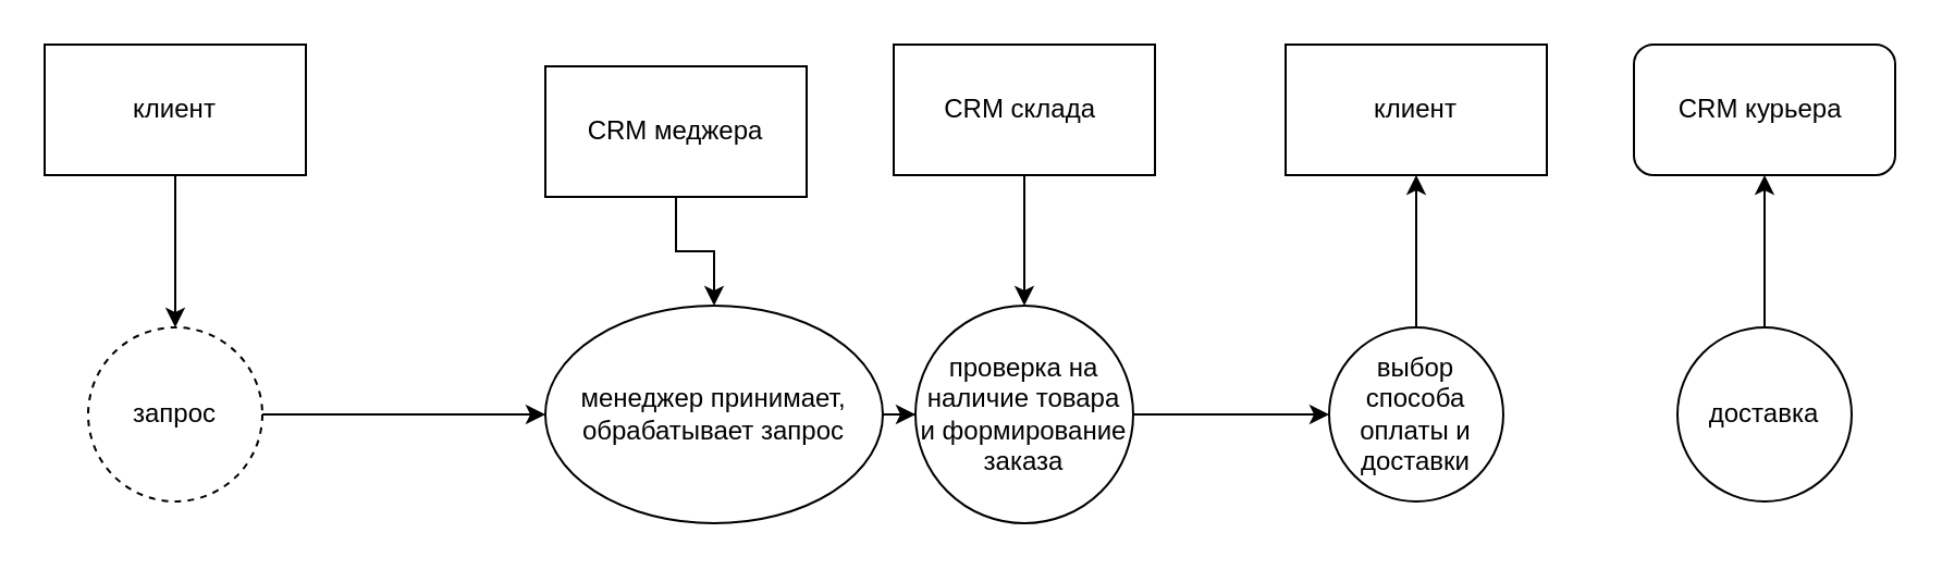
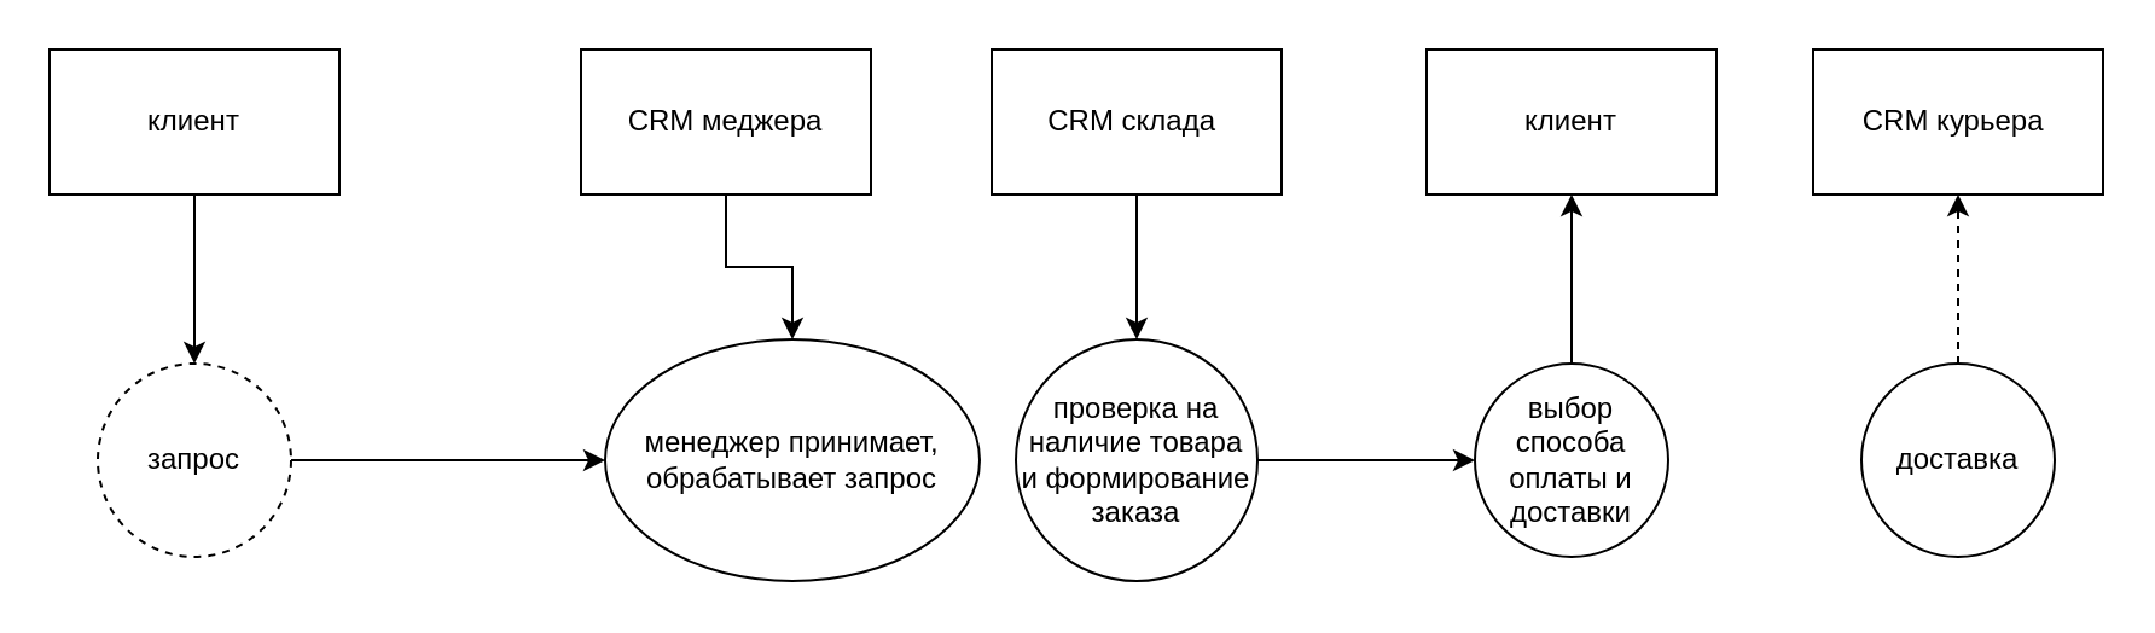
  <mxCell id="0" />
  <mxCell id="1" parent="0" />
  <mxCell id="2" value="" style="edgeStyle=orthogonalEdgeStyle;rounded=0;orthogonalLoop=1;jettySize=auto;html=1;" edge="1" parent="1" source="3" target="7"><mxGeometry relative="1" as="geometry" /></mxCell>
  <mxCell id="3" value="клиент" style="whiteSpace=wrap;html=1;" vertex="1" parent="1"><mxGeometry x="20" y="20" width="120" height="60" as="geometry" /></mxCell>
  <mxCell id="4" value="" style="edgeStyle=orthogonalEdgeStyle;rounded=0;orthogonalLoop=1;jettySize=auto;html=1;" edge="1" parent="1" source="5" target="9"><mxGeometry relative="1" as="geometry" /></mxCell>
- <mxCell id="5" value="CRM меджера" style="whiteSpace=wrap;html=1;" vertex="1" parent="1"><mxGeometry x="250" y="30" width="120" height="60" as="geometry" /></mxCell>
+ <mxCell id="5" value="CRM меджера" style="whiteSpace=wrap;html=1;" vertex="1" parent="1"><mxGeometry x="240" y="20" width="120" height="60" as="geometry" /></mxCell>
  <mxCell id="6" value="" style="edgeStyle=orthogonalEdgeStyle;rounded=0;orthogonalLoop=1;jettySize=auto;html=1;entryX=0;entryY=0.5;entryDx=0;entryDy=0;" edge="1" parent="1" source="7" target="9"><mxGeometry relative="1" as="geometry"><mxPoint x="240" y="190" as="targetPoint" /></mxGeometry></mxCell>
  <mxCell id="7" value="запрос" style="ellipse;whiteSpace=wrap;html=1;dashed=1;" vertex="1" parent="1"><mxGeometry x="40" y="150" width="80" height="80" as="geometry" /></mxCell>
- <mxCell id="8" value="" style="edgeStyle=orthogonalEdgeStyle;rounded=0;orthogonalLoop=1;jettySize=auto;html=1;" edge="1" parent="1" source="9" target="11"><mxGeometry relative="1" as="geometry" /></mxCell>
  <mxCell id="9" value="менеджер принимает, обрабатывает запрос" style="ellipse;whiteSpace=wrap;html=1;" vertex="1" parent="1"><mxGeometry x="250" y="140" width="155" height="100" as="geometry" /></mxCell>
  <mxCell id="10" value="" style="edgeStyle=orthogonalEdgeStyle;rounded=0;orthogonalLoop=1;jettySize=auto;html=1;" edge="1" parent="1" source="11" target="15"><mxGeometry relative="1" as="geometry" /></mxCell>
  <mxCell id="11" value="проверка на наличие товара и формирование заказа" style="ellipse;whiteSpace=wrap;html=1;" vertex="1" parent="1"><mxGeometry x="420" y="140" width="100" height="100" as="geometry" /></mxCell>
  <mxCell id="12" value="" style="edgeStyle=orthogonalEdgeStyle;rounded=0;orthogonalLoop=1;jettySize=auto;html=1;" edge="1" parent="1" source="13" target="11"><mxGeometry relative="1" as="geometry" /></mxCell>
  <mxCell id="13" value="CRM склада&amp;nbsp;" style="whiteSpace=wrap;html=1;" vertex="1" parent="1"><mxGeometry x="410" y="20" width="120" height="60" as="geometry" /></mxCell>
  <mxCell id="14" value="" style="edgeStyle=orthogonalEdgeStyle;rounded=0;orthogonalLoop=1;jettySize=auto;html=1;" edge="1" parent="1" source="15" target="16"><mxGeometry relative="1" as="geometry" /></mxCell>
  <mxCell id="15" value="выбор способа оплаты и доставки" style="ellipse;whiteSpace=wrap;html=1;" vertex="1" parent="1"><mxGeometry x="610" y="150" width="80" height="80" as="geometry" /></mxCell>
  <mxCell id="16" value="клиент" style="whiteSpace=wrap;html=1;" vertex="1" parent="1"><mxGeometry x="590" y="20" width="120" height="60" as="geometry" /></mxCell>
- <mxCell id="17" value="" style="edgeStyle=orthogonalEdgeStyle;rounded=0;orthogonalLoop=1;jettySize=auto;html=1;" edge="1" parent="1" source="18" target="19"><mxGeometry relative="1" as="geometry" /></mxCell>
+ <mxCell id="17" value="" style="edgeStyle=orthogonalEdgeStyle;rounded=0;orthogonalLoop=1;jettySize=auto;html=1;dashed=1;" edge="1" parent="1" source="18" target="19"><mxGeometry relative="1" as="geometry" /></mxCell>
  <mxCell id="18" value="доставка" style="ellipse;whiteSpace=wrap;html=1;" vertex="1" parent="1"><mxGeometry x="770" y="150" width="80" height="80" as="geometry" /></mxCell>
- <mxCell id="19" value="CRM курьера&amp;nbsp;" style="whiteSpace=wrap;html=1;rounded=1;" vertex="1" parent="1"><mxGeometry x="750" y="20" width="120" height="60" as="geometry" /></mxCell>
+ <mxCell id="19" value="CRM курьера&amp;nbsp;" style="whiteSpace=wrap;html=1;" vertex="1" parent="1"><mxGeometry x="750" y="20" width="120" height="60" as="geometry" /></mxCell>
